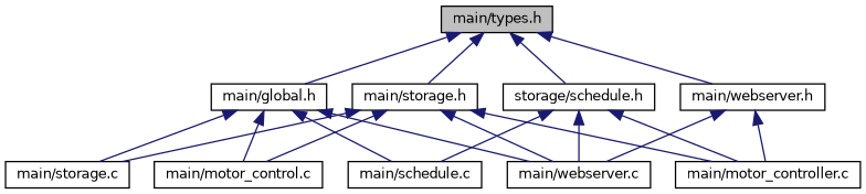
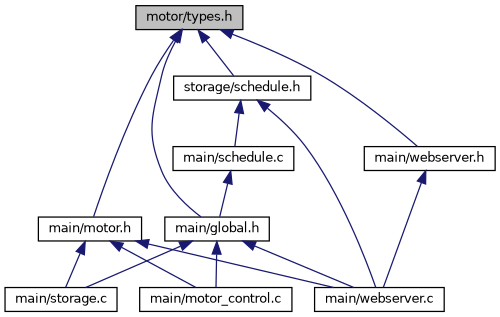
  digraph {
    node [color=black fillcolor=white fontname=Helvetica fontsize=10 shape=record style=filled]
    edge [color=midnightblue dir=back fontname=Helvetica fontsize=10 labelfontname=Helvetica labelfontsize=10 style=solid]
-   n1 [fillcolor=grey75 fontcolor=black height=0.2 label="main/types.h" width=0.4]
+   n1 [fillcolor=grey75 fontcolor=black height=0.2 label="motor/types.h" width=0.4]
    n2 [height=0.2 label="main/global.h" width=0.4]
    n3 [height=0.2 label="storage/schedule.h" width=0.4]
-   n4 [height=0.2 label="main/storage.h" width=0.4]
+   n4 [height=0.2 label="main/motor.h" width=0.4]
    n5 [height=0.2 label="main/webserver.h" width=0.4]
    n6 [height=0.2 label="main/motor_control.c" width=0.4]
    n7 [height=0.2 label="main/schedule.c" width=0.4]
    n8 [height=0.2 label="main/storage.c" width=0.4]
    n9 [height=0.2 label="main/webserver.c" width=0.4]
-   n10 [height=0.2 label="main/motor_controller.c" width=0.4]
    n1 -> n2
    n1 -> n3
    n1 -> n4
    n1 -> n5
    n2 -> n6
-   n2 -> n7
+   n7 -> n2
    n2 -> n8
    n2 -> n9
    n3 -> n7
    n3 -> n9
-   n3 -> n10
    n4 -> n6
    n4 -> n8
    n4 -> n9
-   n4 -> n10
    n5 -> n9
-   n5 -> n10
  }
